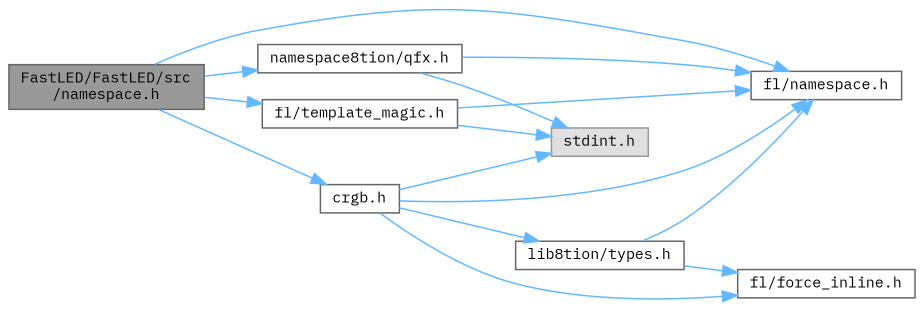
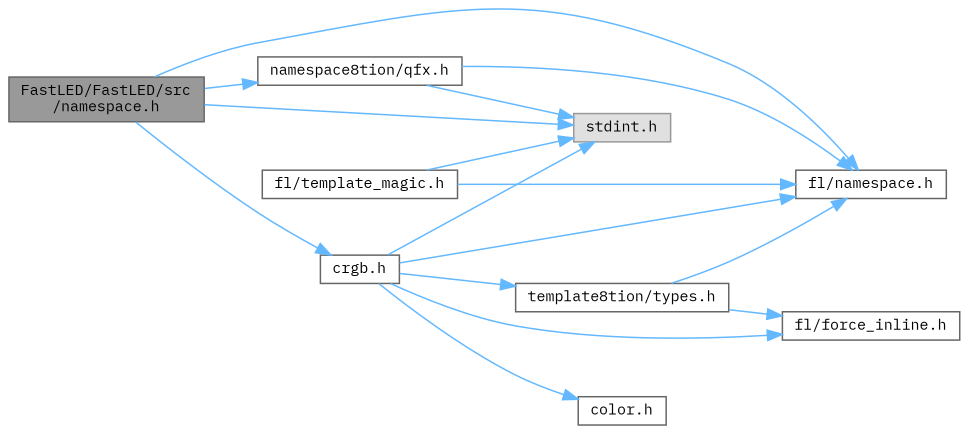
  digraph {
    fontname="IBM Plex Mono"
    rankdir=LR
    node [color=grey40 fillcolor=white fontname="IBM Plex Mono" fontsize=10 shape=box style=filled]
    edge [color=steelblue1 fontname="IBM Plex Mono" fontsize=10 labelfontname=Helvetica labelfontsize=10 style=solid]
    n1 [color=gray40 fillcolor=grey60 fontcolor=black height=0.2 label="FastLED/FastLED/src\l/namespace.h" width=0.4]
    n2 [color=grey60 fillcolor="#E0E0E0" height=0.2 label="stdint.h" width=0.4]
    n3 [height=0.2 label="crgb.h" width=0.4]
    n4 [height=0.2 label="fl/namespace.h" width=0.4]
    n5 [height=0.2 label="namespace8tion/qfx.h" width=0.4]
-   n7 [height=0.2 label="lib8tion/types.h" width=0.4]
+   n6 [height=0.2 label="color.h" width=0.4]
+   n7 [height=0.2 label="template8tion/types.h" width=0.4]
    n8 [height=0.2 label="fl/force_inline.h" width=0.4]
    n9 [height=0.2 label="fl/template_magic.h" width=0.4]
-   n1 -> n9
+   n1 -> n2
    n1 -> n3
    n1 -> n4
    n1 -> n5
    n3 -> n2
    n3 -> n4
+   n3 -> n6
    n3 -> n7
    n3 -> n8
    n5 -> n2
    n5 -> n4
    n7 -> n4
    n7 -> n8
    n9 -> n2
    n9 -> n4
  }
